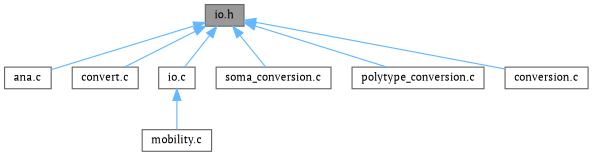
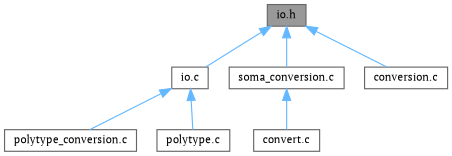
  digraph {
    fontname="PT Serif"
    node [color=grey40 fillcolor=white fontname="PT Serif" fontsize=10 shape=box style=filled]
    edge [color=steelblue1 dir=back fontname="PT Serif" fontsize=10 labelfontname=Helvetica labelfontsize=10 style=solid]
    n1 [color=gray40 fillcolor=grey60 fontcolor=black height=0.2 label="io.h" width=0.4]
-   n2 [height=0.2 label="ana.c" width=0.4]
    n3 [height=0.2 label="convert.c" width=0.4]
    n4 [height=0.2 label="io.c" width=0.4]
    n5 [height=0.2 label="soma_conversion.c" width=0.4]
    n6 [height=0.2 label="polytype_conversion.c" width=0.4]
    n7 [height=0.2 label="conversion.c" width=0.4]
-   n8 [height=0.2 label="mobility.c" width=0.4]
-   n1 -> n2
-   n1 -> n3
+   n8 [height=0.2 label="polytype.c" width=0.4]
+   n5 -> n3
    n1 -> n4
    n1 -> n5
-   n1 -> n6
+   n4 -> n6
    n1 -> n7
    n4 -> n8
  }
